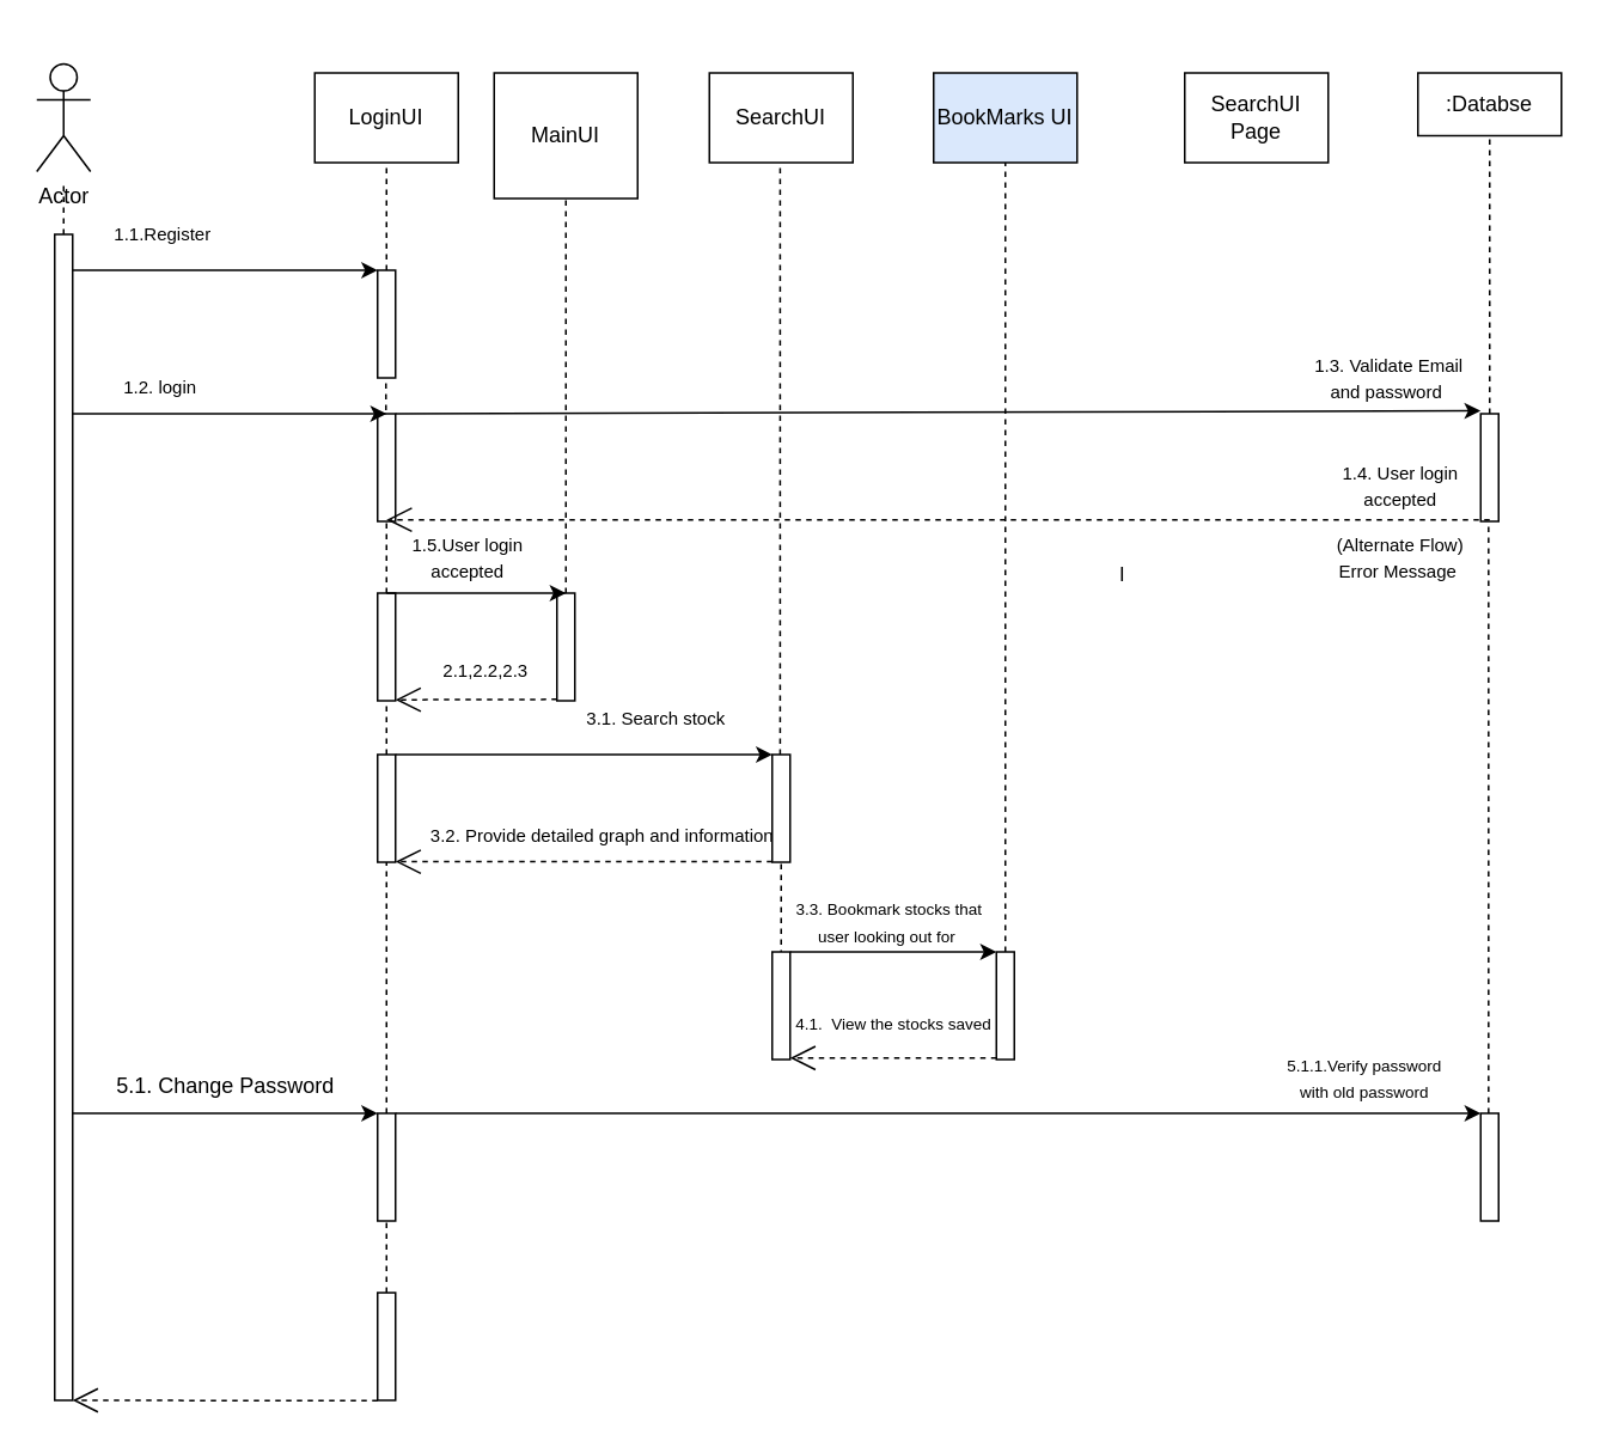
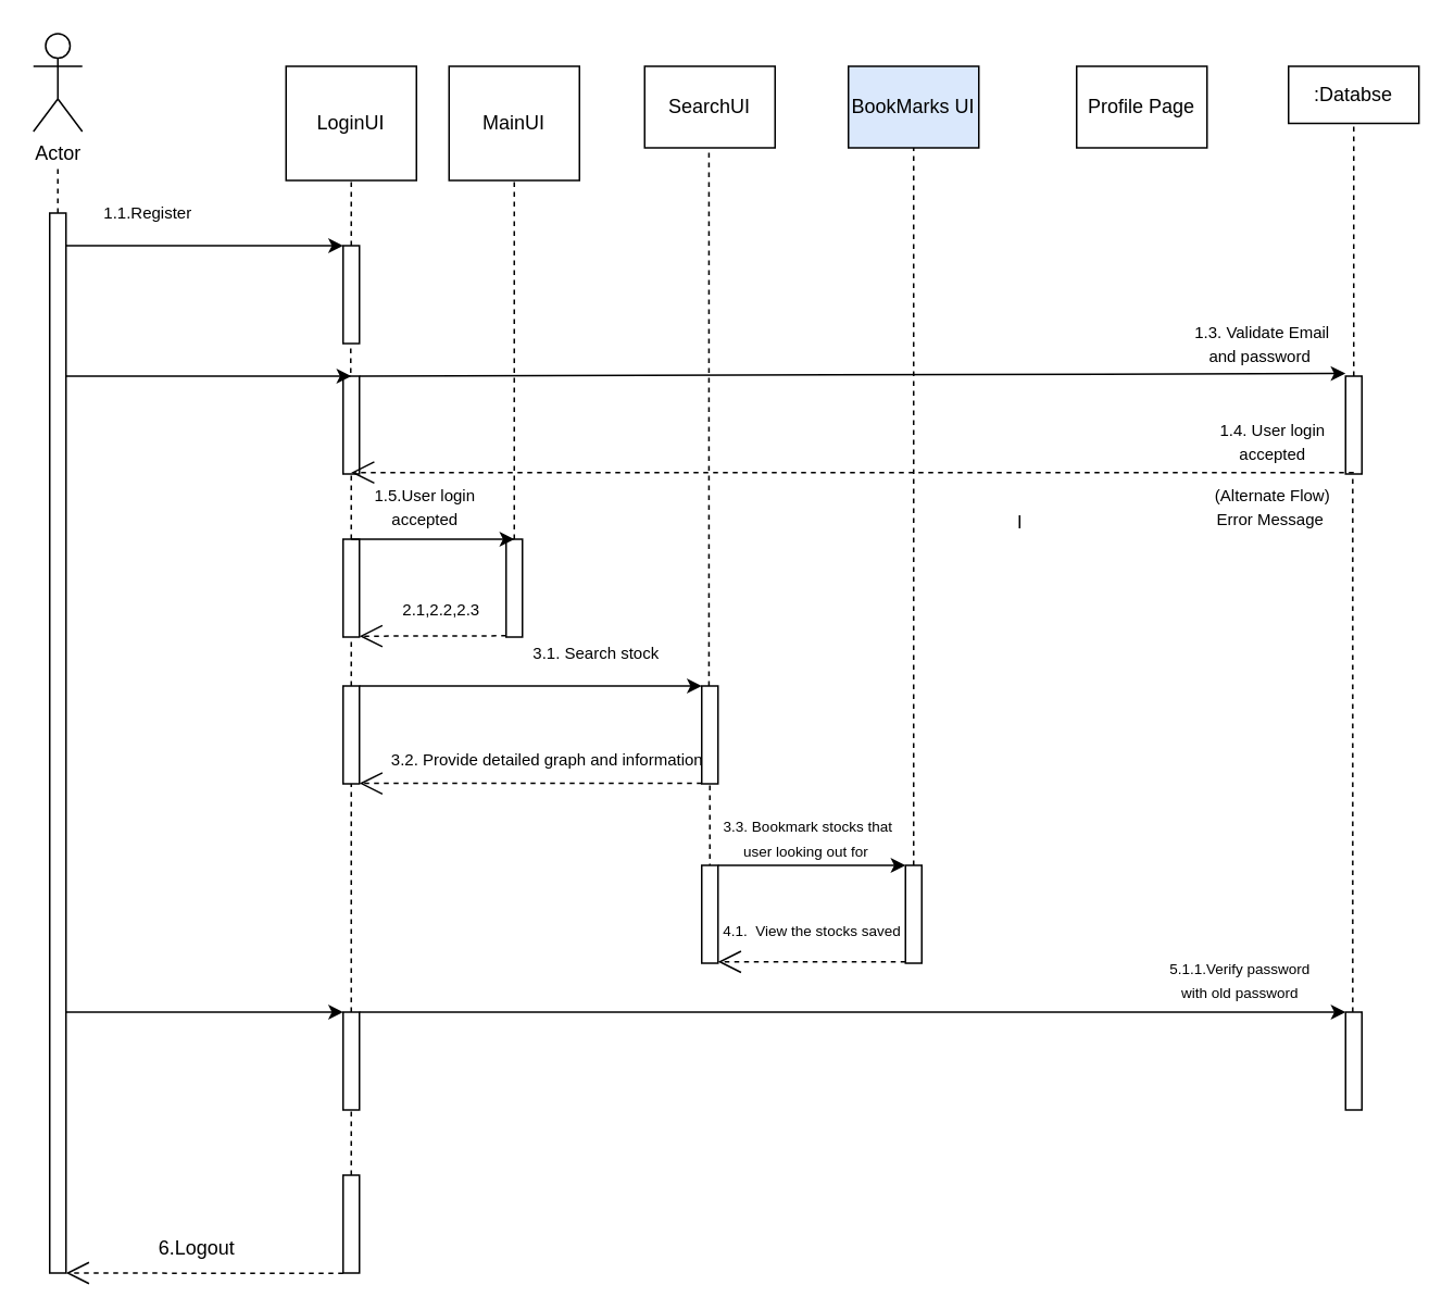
  <mxCell id="0" />
  <mxCell id="1" parent="0" />
  <mxCell id="2" value="" style="html=1;points=[];perimeter=orthogonalPerimeter;outlineConnect=0;targetShapes=umlLifeline;portConstraint=eastwest;newEdgeStyle={&quot;edgeStyle&quot;:&quot;elbowEdgeStyle&quot;,&quot;elbow&quot;:&quot;vertical&quot;,&quot;curved&quot;:0,&quot;rounded&quot;:0};" vertex="1" parent="1"><mxGeometry x="30" y="130" width="10" height="650" as="geometry" /></mxCell>
- <mxCell id="3" value="Actor" style="shape=umlActor;verticalLabelPosition=bottom;verticalAlign=top;html=1;" vertex="1" parent="1"><mxGeometry x="20" y="35" width="30" height="60" as="geometry" /></mxCell>
+ <mxCell id="3" value="Actor" style="shape=umlActor;verticalLabelPosition=bottom;verticalAlign=top;html=1;" vertex="1" parent="1"><mxGeometry x="20" y="20" width="30" height="60" as="geometry" /></mxCell>
  <mxCell id="4" value="" style="endArrow=none;dashed=1;html=1;rounded=0;" edge="1" parent="1" source="2"><mxGeometry width="50" height="50" relative="1" as="geometry"><mxPoint x="75" y="160" as="sourcePoint" /><mxPoint x="35" y="100" as="targetPoint" /></mxGeometry></mxCell>
  <mxCell id="5" value="" style="html=1;points=[];perimeter=orthogonalPerimeter;outlineConnect=0;targetShapes=umlLifeline;portConstraint=eastwest;newEdgeStyle={&quot;edgeStyle&quot;:&quot;elbowEdgeStyle&quot;,&quot;elbow&quot;:&quot;vertical&quot;,&quot;curved&quot;:0,&quot;rounded&quot;:0};" vertex="1" parent="1"><mxGeometry x="210" y="150" width="10" height="60" as="geometry" /></mxCell>
  <mxCell id="6" value="" style="endArrow=classic;html=1;rounded=0;" edge="1" parent="1" target="5"><mxGeometry width="50" height="50" relative="1" as="geometry"><mxPoint x="40" y="150" as="sourcePoint" /><mxPoint x="90" y="100" as="targetPoint" /></mxGeometry></mxCell>
- <mxCell id="7" value="LoginUI" style="rounded=0;whiteSpace=wrap;html=1;" vertex="1" parent="1"><mxGeometry x="175" y="40" width="80" height="50" as="geometry" /></mxCell>
+ <mxCell id="7" value="LoginUI" style="rounded=0;whiteSpace=wrap;html=1;" vertex="1" parent="1"><mxGeometry x="175" y="40" width="80" height="70" as="geometry" /></mxCell>
  <mxCell id="8" value="" style="endArrow=none;dashed=1;html=1;rounded=0;entryX=0.5;entryY=1;entryDx=0;entryDy=0;entryPerimeter=0;" edge="1" parent="1" source="5" target="7"><mxGeometry width="50" height="50" relative="1" as="geometry"><mxPoint x="160" y="140" as="sourcePoint" /><mxPoint x="210" y="90" as="targetPoint" /><Array as="points"><mxPoint x="215" y="110" /></Array></mxGeometry></mxCell>
  <mxCell id="9" value="&lt;font style=&quot;font-size: 10px;&quot;&gt;1.1.Register&lt;/font&gt;" style="text;html=1;align=center;verticalAlign=middle;resizable=0;points=[];autosize=1;strokeColor=none;fillColor=none;" vertex="1" parent="1"><mxGeometry x="50" y="115" width="80" height="30" as="geometry" /></mxCell>
  <mxCell id="10" value="SearchUI" style="rounded=0;whiteSpace=wrap;html=1;" vertex="1" parent="1"><mxGeometry x="395" y="40" width="80" height="50" as="geometry" /></mxCell>
  <mxCell id="11" value="BookMarks UI" style="rounded=0;whiteSpace=wrap;html=1;fillColor=#dae8fc;" vertex="1" parent="1"><mxGeometry x="520" y="40" width="80" height="50" as="geometry" /></mxCell>
- <mxCell id="12" value="SearchUI Page" style="rounded=0;whiteSpace=wrap;html=1;" vertex="1" parent="1"><mxGeometry x="660" y="40" width="80" height="50" as="geometry" /></mxCell>
+ <mxCell id="12" value="Profile Page" style="rounded=0;whiteSpace=wrap;html=1;" vertex="1" parent="1"><mxGeometry x="660" y="40" width="80" height="50" as="geometry" /></mxCell>
  <mxCell id="13" value=":Databse" style="rounded=0;whiteSpace=wrap;html=1;" vertex="1" parent="1"><mxGeometry x="790" y="40" width="80" height="35" as="geometry" /></mxCell>
  <mxCell id="14" value="" style="endArrow=none;dashed=1;html=1;rounded=0;entryX=0.5;entryY=1;entryDx=0;entryDy=0;entryPerimeter=0;" edge="1" parent="1"><mxGeometry width="50" height="50" relative="1" as="geometry"><mxPoint x="214.68" y="270" as="sourcePoint" /><mxPoint x="214.68" y="210" as="targetPoint" /><Array as="points"><mxPoint x="214.68" y="230" /></Array></mxGeometry></mxCell>
  <mxCell id="15" value="" style="html=1;points=[];perimeter=orthogonalPerimeter;outlineConnect=0;targetShapes=umlLifeline;portConstraint=eastwest;newEdgeStyle={&quot;edgeStyle&quot;:&quot;elbowEdgeStyle&quot;,&quot;elbow&quot;:&quot;vertical&quot;,&quot;curved&quot;:0,&quot;rounded&quot;:0};" vertex="1" parent="1"><mxGeometry x="210" y="230" width="10" height="60" as="geometry" /></mxCell>
  <mxCell id="16" value="" style="endArrow=classic;html=1;rounded=0;" edge="1" parent="1"><mxGeometry width="50" height="50" relative="1" as="geometry"><mxPoint x="40" y="230" as="sourcePoint" /><mxPoint x="215" y="230" as="targetPoint" /></mxGeometry></mxCell>
- <mxCell id="17" value="&lt;span style=&quot;font-size: 10px;&quot;&gt;1.2. login&amp;nbsp;&lt;/span&gt;" style="text;html=1;align=center;verticalAlign=middle;resizable=0;points=[];autosize=1;strokeColor=none;fillColor=none;" vertex="1" parent="1"><mxGeometry x="55" y="200" width="70" height="30" as="geometry" /></mxCell>
  <mxCell id="18" value="" style="endArrow=classic;html=1;rounded=0;entryX=0.954;entryY=0.959;entryDx=0;entryDy=0;entryPerimeter=0;" edge="1" parent="1" source="15" target="20"><mxGeometry width="50" height="50" relative="1" as="geometry"><mxPoint x="700" y="228.75" as="sourcePoint" /><mxPoint x="805" y="228.75" as="targetPoint" /></mxGeometry></mxCell>
  <mxCell id="19" value="" style="html=1;points=[];perimeter=orthogonalPerimeter;outlineConnect=0;targetShapes=umlLifeline;portConstraint=eastwest;newEdgeStyle={&quot;edgeStyle&quot;:&quot;elbowEdgeStyle&quot;,&quot;elbow&quot;:&quot;vertical&quot;,&quot;curved&quot;:0,&quot;rounded&quot;:0};" vertex="1" parent="1"><mxGeometry x="825" y="230" width="10" height="60" as="geometry" /></mxCell>
  <mxCell id="20" value="&lt;span style=&quot;font-size: 10px;&quot;&gt;1.3. Validate Email&amp;nbsp;&lt;br&gt;and password&amp;nbsp;&amp;nbsp;&lt;/span&gt;" style="text;html=1;align=center;verticalAlign=middle;resizable=0;points=[];autosize=1;strokeColor=none;fillColor=none;" vertex="1" parent="1"><mxGeometry x="720" y="190" width="110" height="40" as="geometry" /></mxCell>
  <mxCell id="21" value="" style="endArrow=none;dashed=1;html=1;rounded=0;entryX=0.5;entryY=1;entryDx=0;entryDy=0;" edge="1" parent="1" source="19" target="13"><mxGeometry width="50" height="50" relative="1" as="geometry"><mxPoint x="350" y="160" as="sourcePoint" /><mxPoint x="400" y="110" as="targetPoint" /></mxGeometry></mxCell>
  <mxCell id="22" value="I" style="endArrow=open;endSize=12;dashed=1;html=1;rounded=0;exitX=0.5;exitY=0.985;exitDx=0;exitDy=0;exitPerimeter=0;entryX=0.5;entryY=0.985;entryDx=0;entryDy=0;entryPerimeter=0;" edge="1" parent="1" source="19" target="15"><mxGeometry x="-0.333" y="31" width="160" relative="1" as="geometry"><mxPoint x="415" y="289.09" as="sourcePoint" /><mxPoint x="310" y="289.09" as="targetPoint" /><mxPoint as="offset" /></mxGeometry></mxCell>
  <mxCell id="23" value="&lt;span style=&quot;font-size: 10px;&quot;&gt;(Alternate Flow) &lt;br&gt;Error Message&amp;nbsp;&lt;/span&gt;" style="text;html=1;align=center;verticalAlign=middle;resizable=0;points=[];autosize=1;strokeColor=none;fillColor=none;" vertex="1" parent="1"><mxGeometry x="735" y="290" width="90" height="40" as="geometry" /></mxCell>
  <mxCell id="24" value="&lt;span style=&quot;font-size: 10px;&quot;&gt;1.4. User login &lt;br&gt;accepted&lt;/span&gt;" style="text;html=1;align=center;verticalAlign=middle;resizable=0;points=[];autosize=1;strokeColor=none;fillColor=none;" vertex="1" parent="1"><mxGeometry x="735" y="250" width="90" height="40" as="geometry" /></mxCell>
  <mxCell id="25" value="MainUI" style="rounded=0;whiteSpace=wrap;html=1;" vertex="1" parent="1"><mxGeometry x="275" y="40" width="80" height="70" as="geometry" /></mxCell>
  <mxCell id="26" value="" style="html=1;points=[];perimeter=orthogonalPerimeter;outlineConnect=0;targetShapes=umlLifeline;portConstraint=eastwest;newEdgeStyle={&quot;edgeStyle&quot;:&quot;elbowEdgeStyle&quot;,&quot;elbow&quot;:&quot;vertical&quot;,&quot;curved&quot;:0,&quot;rounded&quot;:0};" vertex="1" parent="1"><mxGeometry x="210" y="330" width="10" height="60" as="geometry" /></mxCell>
  <mxCell id="27" value="" style="html=1;points=[];perimeter=orthogonalPerimeter;outlineConnect=0;targetShapes=umlLifeline;portConstraint=eastwest;newEdgeStyle={&quot;edgeStyle&quot;:&quot;elbowEdgeStyle&quot;,&quot;elbow&quot;:&quot;vertical&quot;,&quot;curved&quot;:0,&quot;rounded&quot;:0};" vertex="1" parent="1"><mxGeometry x="310" y="330" width="10" height="60" as="geometry" /></mxCell>
  <mxCell id="28" value="" style="endArrow=none;dashed=1;html=1;rounded=0;entryX=0.5;entryY=1;entryDx=0;entryDy=0;" edge="1" parent="1" target="25"><mxGeometry width="50" height="50" relative="1" as="geometry"><mxPoint x="315" y="330" as="sourcePoint" /><mxPoint x="395" y="170" as="targetPoint" /></mxGeometry></mxCell>
  <mxCell id="29" value="" style="endArrow=none;dashed=1;html=1;rounded=0;" edge="1" parent="1" source="26"><mxGeometry width="50" height="50" relative="1" as="geometry"><mxPoint x="215" y="320" as="sourcePoint" /><mxPoint x="215" y="290" as="targetPoint" /></mxGeometry></mxCell>
  <mxCell id="30" value="" style="endArrow=classic;html=1;rounded=0;" edge="1" parent="1"><mxGeometry width="50" height="50" relative="1" as="geometry"><mxPoint x="215" y="330" as="sourcePoint" /><mxPoint x="315" y="330" as="targetPoint" /></mxGeometry></mxCell>
  <mxCell id="31" value="&lt;font style=&quot;font-size: 10px;&quot;&gt;1.5.User login &lt;br&gt;accepted&lt;/font&gt;" style="text;html=1;align=center;verticalAlign=middle;resizable=0;points=[];autosize=1;strokeColor=none;fillColor=none;" vertex="1" parent="1"><mxGeometry x="215" y="290" width="90" height="40" as="geometry" /></mxCell>
  <mxCell id="32" value="" style="endArrow=open;endSize=12;dashed=1;html=1;rounded=0;entryX=0.5;entryY=0.985;entryDx=0;entryDy=0;entryPerimeter=0;" edge="1" parent="1"><mxGeometry x="-0.333" y="31" width="160" relative="1" as="geometry"><mxPoint x="310" y="389.23" as="sourcePoint" /><mxPoint x="220" y="389.46" as="targetPoint" /><mxPoint as="offset" /></mxGeometry></mxCell>
  <mxCell id="33" value="&lt;span style=&quot;font-size: 10px;&quot;&gt;2.1,2.2,2.3&lt;br&gt;&lt;/span&gt;&amp;nbsp;" style="text;html=1;align=center;verticalAlign=middle;resizable=0;points=[];autosize=1;strokeColor=none;fillColor=none;" vertex="1" parent="1"><mxGeometry x="235" y="360" width="70" height="40" as="geometry" /></mxCell>
  <mxCell id="34" value="" style="endArrow=none;dashed=1;html=1;rounded=0;" edge="1" parent="1"><mxGeometry width="50" height="50" relative="1" as="geometry"><mxPoint x="434.44" y="420" as="sourcePoint" /><mxPoint x="434.44" y="90" as="targetPoint" /></mxGeometry></mxCell>
  <mxCell id="35" value="" style="html=1;points=[];perimeter=orthogonalPerimeter;outlineConnect=0;targetShapes=umlLifeline;portConstraint=eastwest;newEdgeStyle={&quot;edgeStyle&quot;:&quot;elbowEdgeStyle&quot;,&quot;elbow&quot;:&quot;vertical&quot;,&quot;curved&quot;:0,&quot;rounded&quot;:0};" vertex="1" parent="1"><mxGeometry x="210" y="420" width="10" height="60" as="geometry" /></mxCell>
  <mxCell id="36" value="" style="endArrow=none;dashed=1;html=1;rounded=0;" edge="1" parent="1" source="35" target="26"><mxGeometry width="50" height="50" relative="1" as="geometry"><mxPoint x="225" y="160" as="sourcePoint" /><mxPoint x="225" y="100" as="targetPoint" /><Array as="points" /></mxGeometry></mxCell>
  <mxCell id="37" value="" style="html=1;points=[];perimeter=orthogonalPerimeter;outlineConnect=0;targetShapes=umlLifeline;portConstraint=eastwest;newEdgeStyle={&quot;edgeStyle&quot;:&quot;elbowEdgeStyle&quot;,&quot;elbow&quot;:&quot;vertical&quot;,&quot;curved&quot;:0,&quot;rounded&quot;:0};" vertex="1" parent="1"><mxGeometry x="430" y="420" width="10" height="60" as="geometry" /></mxCell>
  <mxCell id="38" value="" style="endArrow=classic;html=1;rounded=0;" edge="1" parent="1" source="35" target="37"><mxGeometry width="50" height="50" relative="1" as="geometry"><mxPoint x="225" y="420" as="sourcePoint" /><mxPoint x="225" y="240" as="targetPoint" /><Array as="points"><mxPoint x="335" y="420" /></Array></mxGeometry></mxCell>
  <mxCell id="39" value="&lt;span style=&quot;font-size: 10px;&quot;&gt;3.1. Search stock&lt;/span&gt;" style="text;html=1;align=center;verticalAlign=middle;resizable=0;points=[];autosize=1;strokeColor=none;fillColor=none;" vertex="1" parent="1"><mxGeometry x="315" y="385" width="100" height="30" as="geometry" /></mxCell>
  <mxCell id="40" value="" style="endArrow=open;endSize=12;dashed=1;html=1;rounded=0;entryX=0.5;entryY=0.985;entryDx=0;entryDy=0;entryPerimeter=0;" edge="1" parent="1" source="37"><mxGeometry x="-0.333" y="31" width="160" relative="1" as="geometry"><mxPoint x="425" y="480" as="sourcePoint" /><mxPoint x="220" y="479.73" as="targetPoint" /><mxPoint as="offset" /></mxGeometry></mxCell>
  <mxCell id="41" value="&lt;span style=&quot;font-size: 10px;&quot;&gt;3.2. Provide detailed graph and information&lt;/span&gt;" style="text;html=1;align=center;verticalAlign=middle;resizable=0;points=[];autosize=1;strokeColor=none;fillColor=none;" vertex="1" parent="1"><mxGeometry x="230" y="450" width="210" height="30" as="geometry" /></mxCell>
  <mxCell id="42" value="" style="endArrow=none;dashed=1;html=1;rounded=0;" edge="1" parent="1"><mxGeometry width="50" height="50" relative="1" as="geometry"><mxPoint x="435" y="550" as="sourcePoint" /><mxPoint x="435" y="480" as="targetPoint" /></mxGeometry></mxCell>
  <mxCell id="43" value="" style="html=1;points=[];perimeter=orthogonalPerimeter;outlineConnect=0;targetShapes=umlLifeline;portConstraint=eastwest;newEdgeStyle={&quot;edgeStyle&quot;:&quot;elbowEdgeStyle&quot;,&quot;elbow&quot;:&quot;vertical&quot;,&quot;curved&quot;:0,&quot;rounded&quot;:0};" vertex="1" parent="1"><mxGeometry x="430" y="530" width="10" height="60" as="geometry" /></mxCell>
  <mxCell id="44" value="" style="endArrow=none;dashed=1;html=1;rounded=0;entryX=0.5;entryY=1;entryDx=0;entryDy=0;" edge="1" parent="1" target="11"><mxGeometry width="50" height="50" relative="1" as="geometry"><mxPoint x="560" y="530" as="sourcePoint" /><mxPoint x="465" y="-60" as="targetPoint" /></mxGeometry></mxCell>
  <mxCell id="45" value="" style="html=1;points=[];perimeter=orthogonalPerimeter;outlineConnect=0;targetShapes=umlLifeline;portConstraint=eastwest;newEdgeStyle={&quot;edgeStyle&quot;:&quot;elbowEdgeStyle&quot;,&quot;elbow&quot;:&quot;vertical&quot;,&quot;curved&quot;:0,&quot;rounded&quot;:0};" vertex="1" parent="1"><mxGeometry x="555" y="530" width="10" height="60" as="geometry" /></mxCell>
  <mxCell id="46" value="" style="endArrow=classic;html=1;rounded=0;" edge="1" parent="1"><mxGeometry width="50" height="50" relative="1" as="geometry"><mxPoint x="440" y="530" as="sourcePoint" /><mxPoint x="555" y="530" as="targetPoint" /></mxGeometry></mxCell>
  <mxCell id="47" value="&lt;font style=&quot;font-size: 9px;&quot;&gt;3.3. Bookmark stocks that &lt;br&gt;user looking out for&amp;nbsp;&lt;/font&gt;" style="text;html=1;align=center;verticalAlign=middle;resizable=0;points=[];autosize=1;strokeColor=none;fillColor=none;" vertex="1" parent="1"><mxGeometry x="430" y="493" width="130" height="40" as="geometry" /></mxCell>
  <mxCell id="48" value="" style="endArrow=open;endSize=12;dashed=1;html=1;rounded=0;entryX=0.5;entryY=0.985;entryDx=0;entryDy=0;entryPerimeter=0;" edge="1" parent="1" source="45"><mxGeometry x="-0.333" y="31" width="160" relative="1" as="geometry"><mxPoint x="530" y="588.95" as="sourcePoint" /><mxPoint x="440" y="589.18" as="targetPoint" /><mxPoint as="offset" /></mxGeometry></mxCell>
  <mxCell id="49" value="&lt;font style=&quot;font-size: 9px;&quot;&gt;4.1.&amp;nbsp; View the stocks saved&amp;nbsp;&amp;nbsp;&lt;/font&gt;" style="text;html=1;align=center;verticalAlign=middle;resizable=0;points=[];autosize=1;strokeColor=none;fillColor=none;" vertex="1" parent="1"><mxGeometry x="430" y="555" width="140" height="30" as="geometry" /></mxCell>
  <mxCell id="50" value="" style="endArrow=none;dashed=1;html=1;rounded=0;" edge="1" parent="1" source="55"><mxGeometry width="50" height="50" relative="1" as="geometry"><mxPoint x="225" y="630" as="sourcePoint" /><mxPoint x="215" y="480" as="targetPoint" /><Array as="points" /></mxGeometry></mxCell>
  <mxCell id="51" value="" style="html=1;points=[];perimeter=orthogonalPerimeter;outlineConnect=0;targetShapes=umlLifeline;portConstraint=eastwest;newEdgeStyle={&quot;edgeStyle&quot;:&quot;elbowEdgeStyle&quot;,&quot;elbow&quot;:&quot;vertical&quot;,&quot;curved&quot;:0,&quot;rounded&quot;:0};" vertex="1" parent="1"><mxGeometry x="210" y="720" width="10" height="60" as="geometry" /></mxCell>
  <mxCell id="52" value="" style="endArrow=open;endSize=12;dashed=1;html=1;rounded=0;exitX=0.5;exitY=1.004;exitDx=0;exitDy=0;exitPerimeter=0;" edge="1" parent="1"><mxGeometry x="-0.333" y="31" width="160" relative="1" as="geometry"><mxPoint x="210" y="780.24" as="sourcePoint" /><mxPoint x="40" y="780" as="targetPoint" /><mxPoint as="offset" /><Array as="points" /></mxGeometry></mxCell>
+ <mxCell id="53" value="6.Logout" style="text;html=1;align=center;verticalAlign=middle;resizable=0;points=[];autosize=1;strokeColor=none;fillColor=none;" vertex="1" parent="1"><mxGeometry x="85" y="750" width="70" height="30" as="geometry" /></mxCell>
  <mxCell id="54" value="" style="endArrow=none;dashed=1;html=1;rounded=0;" edge="1" parent="1" source="51" target="55"><mxGeometry width="50" height="50" relative="1" as="geometry"><mxPoint x="215" y="720" as="sourcePoint" /><mxPoint x="215" y="480" as="targetPoint" /><Array as="points" /></mxGeometry></mxCell>
  <mxCell id="55" value="" style="html=1;points=[];perimeter=orthogonalPerimeter;outlineConnect=0;targetShapes=umlLifeline;portConstraint=eastwest;newEdgeStyle={&quot;edgeStyle&quot;:&quot;elbowEdgeStyle&quot;,&quot;elbow&quot;:&quot;vertical&quot;,&quot;curved&quot;:0,&quot;rounded&quot;:0};" vertex="1" parent="1"><mxGeometry x="210" y="620" width="10" height="60" as="geometry" /></mxCell>
  <mxCell id="56" value="" style="endArrow=classic;html=1;rounded=0;" edge="1" parent="1"><mxGeometry width="50" height="50" relative="1" as="geometry"><mxPoint x="40" y="620" as="sourcePoint" /><mxPoint x="210" y="620" as="targetPoint" /></mxGeometry></mxCell>
- <mxCell id="57" value="5.1. Change Password" style="text;html=1;align=center;verticalAlign=middle;resizable=0;points=[];autosize=1;strokeColor=none;fillColor=none;" vertex="1" parent="1"><mxGeometry x="55" y="590" width="140" height="30" as="geometry" /></mxCell>
  <mxCell id="58" value="" style="endArrow=none;dashed=1;html=1;rounded=0;entryX=0.5;entryY=1;entryDx=0;entryDy=0;" edge="1" parent="1" source="59"><mxGeometry width="50" height="50" relative="1" as="geometry"><mxPoint x="829" y="600" as="sourcePoint" /><mxPoint x="829.38" y="290" as="targetPoint" /></mxGeometry></mxCell>
  <mxCell id="59" value="" style="html=1;points=[];perimeter=orthogonalPerimeter;outlineConnect=0;targetShapes=umlLifeline;portConstraint=eastwest;newEdgeStyle={&quot;edgeStyle&quot;:&quot;elbowEdgeStyle&quot;,&quot;elbow&quot;:&quot;vertical&quot;,&quot;curved&quot;:0,&quot;rounded&quot;:0};" vertex="1" parent="1"><mxGeometry x="825" y="620" width="10" height="60" as="geometry" /></mxCell>
  <mxCell id="60" value="" style="endArrow=classic;html=1;rounded=0;" edge="1" parent="1"><mxGeometry width="50" height="50" relative="1" as="geometry"><mxPoint x="220" y="620" as="sourcePoint" /><mxPoint x="825" y="620" as="targetPoint" /></mxGeometry></mxCell>
  <mxCell id="61" value="&lt;font style=&quot;font-size: 9px;&quot;&gt;5.1.1.Verify password &lt;br&gt;with old passwor&lt;/font&gt;&lt;font style=&quot;font-size: 9px;&quot;&gt;d&lt;/font&gt;" style="text;html=1;align=center;verticalAlign=middle;resizable=0;points=[];autosize=1;strokeColor=none;fillColor=none;" vertex="1" parent="1"><mxGeometry x="705" y="580" width="110" height="40" as="geometry" /></mxCell>
